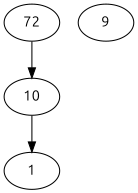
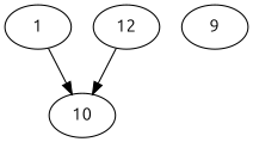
  strict digraph {
    fontname=Ubuntu
    node [fontname=Ubuntu]
    edge [fontname=Ubuntu]
    n1 [label=1]
    n2 [label=10]
    n3 [label=9]
-   n4 [label=72]
-   n2 -> n1
+   n4 [label=12]
+   n1 -> n2
    n4 -> n2
  }
